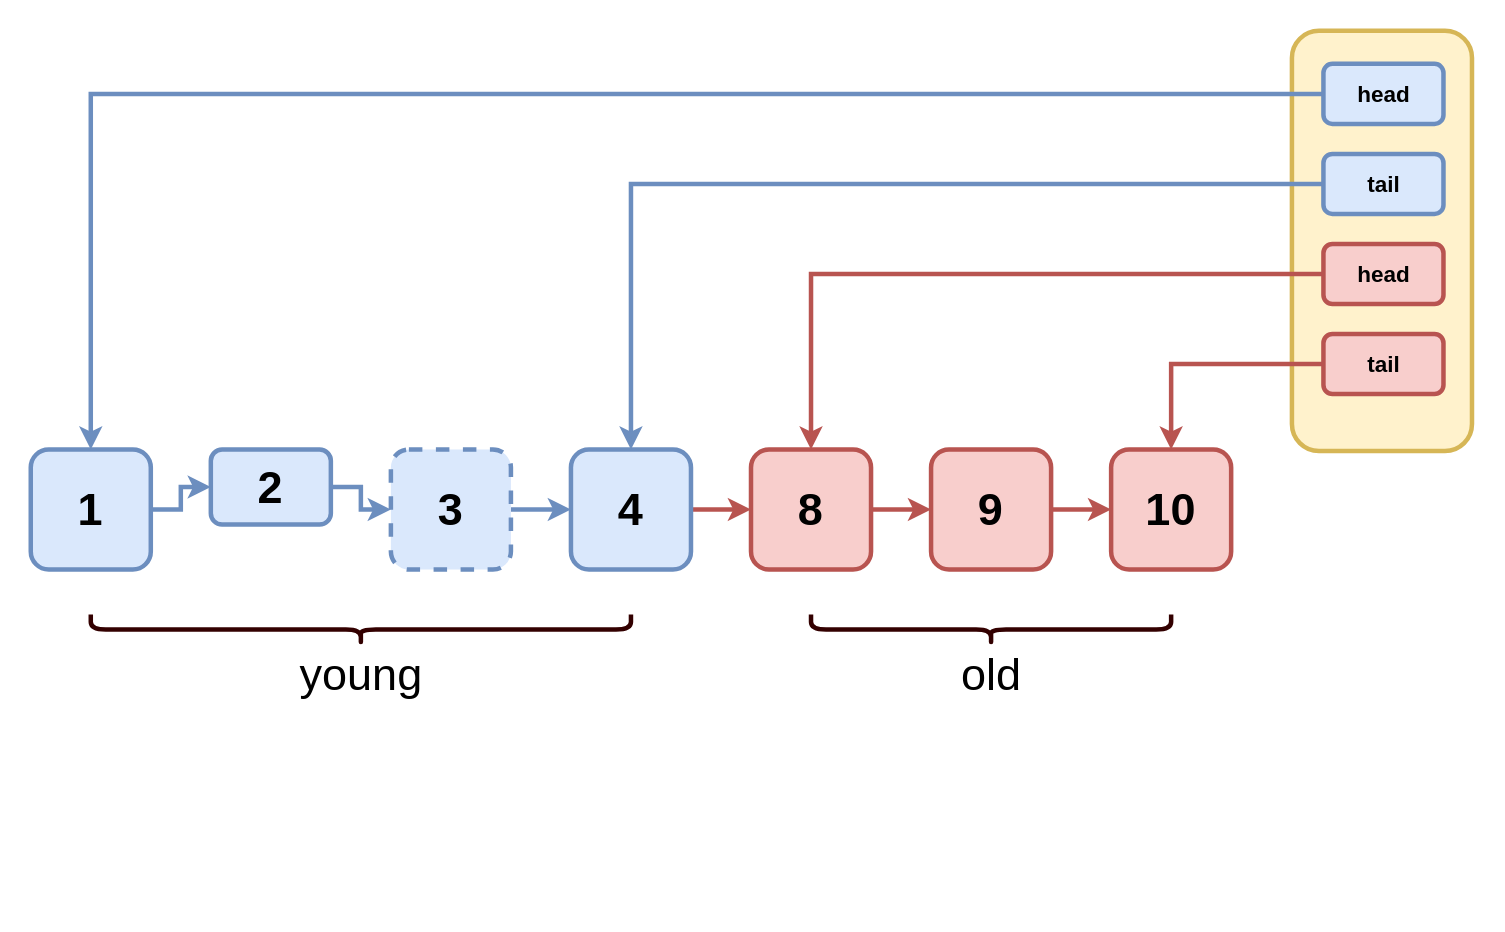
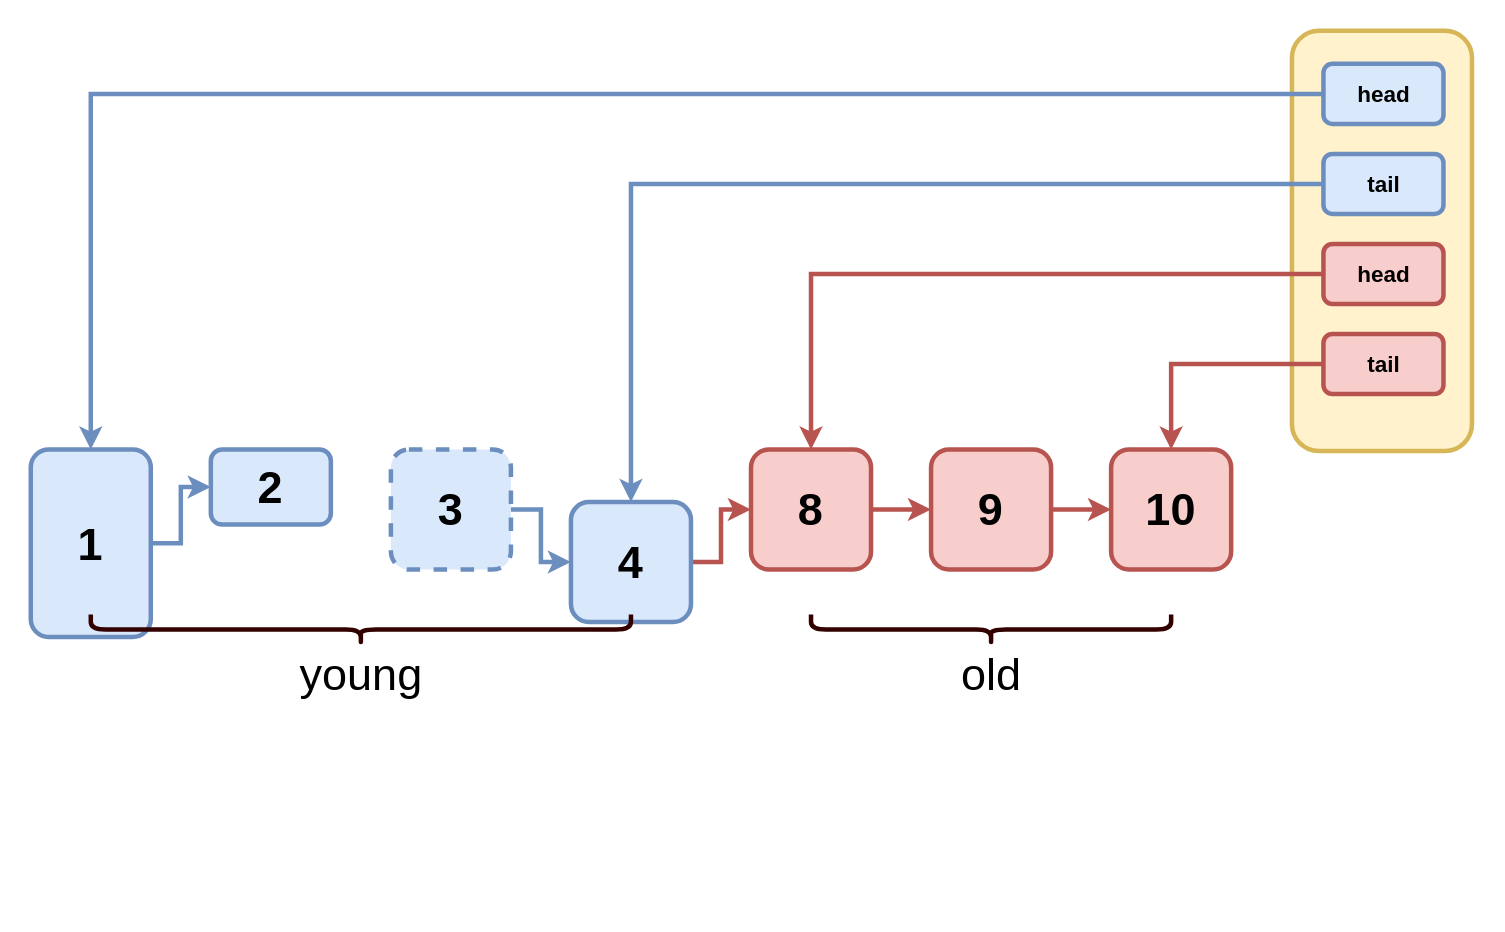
  <mxCell id="0" />
  <mxCell id="1" parent="0" />
  <mxCell id="2" style="edgeStyle=orthogonalEdgeStyle;rounded=0;orthogonalLoop=1;jettySize=auto;html=1;exitX=1;exitY=0.5;exitDx=0;exitDy=0;entryX=0;entryY=0.5;entryDx=0;entryDy=0;strokeWidth=3;sketch=0;fillColor=#dae8fc;strokeColor=#6c8ebf;fontStyle=1;fontSize=30;" edge="1" parent="1" source="3" target="5"><mxGeometry relative="1" as="geometry" /></mxCell>
- <mxCell id="3" value="1" style="rounded=1;whiteSpace=wrap;html=1;strokeWidth=3;fillWeight=4;hachureGap=8;hachureAngle=45;fillColor=#dae8fc;sketch=0;strokeColor=#6c8ebf;fontStyle=1;fontSize=30;" vertex="1" parent="1"><mxGeometry x="20" y="299" width="80" height="80" as="geometry" /></mxCell>
- <mxCell id="4" style="edgeStyle=orthogonalEdgeStyle;rounded=0;orthogonalLoop=1;jettySize=auto;html=1;exitX=1;exitY=0.5;exitDx=0;exitDy=0;strokeWidth=3;sketch=0;fillColor=#dae8fc;strokeColor=#6c8ebf;fontStyle=1;fontSize=30;" edge="1" parent="1" source="5" target="7"><mxGeometry relative="1" as="geometry" /></mxCell>
+ <mxCell id="3" value="1" style="rounded=1;whiteSpace=wrap;html=1;strokeWidth=3;fillWeight=4;hachureGap=8;hachureAngle=45;fillColor=#dae8fc;sketch=0;strokeColor=#6c8ebf;fontStyle=1;fontSize=30;" vertex="1" parent="1"><mxGeometry x="20" y="299" width="80" height="125" as="geometry" /></mxCell>
  <mxCell id="5" value="2" style="rounded=1;whiteSpace=wrap;html=1;strokeWidth=3;fillWeight=4;hachureGap=8;hachureAngle=45;fillColor=#dae8fc;sketch=0;strokeColor=#6c8ebf;fontStyle=1;fontSize=30;" vertex="1" parent="1"><mxGeometry x="140" y="299" width="80" height="50" as="geometry" /></mxCell>
  <mxCell id="6" style="edgeStyle=orthogonalEdgeStyle;rounded=0;orthogonalLoop=1;jettySize=auto;html=1;exitX=1;exitY=0.5;exitDx=0;exitDy=0;strokeWidth=3;sketch=0;fillColor=#dae8fc;strokeColor=#6c8ebf;fontStyle=1;fontSize=30;" edge="1" parent="1" source="7" target="9"><mxGeometry relative="1" as="geometry" /></mxCell>
  <mxCell id="7" value="3" style="rounded=1;whiteSpace=wrap;html=1;strokeWidth=3;fillWeight=4;hachureGap=8;hachureAngle=45;fillColor=#dae8fc;sketch=0;strokeColor=#6c8ebf;fontStyle=1;fontSize=30;dashed=1;" vertex="1" parent="1"><mxGeometry x="260" y="299" width="80" height="80" as="geometry" /></mxCell>
  <mxCell id="8" style="edgeStyle=orthogonalEdgeStyle;rounded=0;orthogonalLoop=1;jettySize=auto;html=1;exitX=1;exitY=0.5;exitDx=0;exitDy=0;entryX=0;entryY=0.5;entryDx=0;entryDy=0;strokeWidth=3;sketch=0;fillColor=#f8cecc;strokeColor=#b85450;fontStyle=1;fontSize=30;" edge="1" parent="1" source="9" target="11"><mxGeometry relative="1" as="geometry" /></mxCell>
- <mxCell id="9" value="4" style="rounded=1;whiteSpace=wrap;html=1;strokeWidth=3;fillWeight=4;hachureGap=8;hachureAngle=45;fillColor=#dae8fc;sketch=0;strokeColor=#6c8ebf;fontStyle=1;fontSize=30;" vertex="1" parent="1"><mxGeometry x="380" y="299" width="80" height="80" as="geometry" /></mxCell>
+ <mxCell id="9" value="4" style="rounded=1;whiteSpace=wrap;html=1;strokeWidth=3;fillWeight=4;hachureGap=8;hachureAngle=45;fillColor=#dae8fc;sketch=0;strokeColor=#6c8ebf;fontStyle=1;fontSize=30;" vertex="1" parent="1"><mxGeometry x="380" y="334" width="80" height="80" as="geometry" /></mxCell>
  <mxCell id="10" style="edgeStyle=orthogonalEdgeStyle;rounded=0;orthogonalLoop=1;jettySize=auto;html=1;exitX=1;exitY=0.5;exitDx=0;exitDy=0;strokeWidth=3;sketch=0;fillColor=#f8cecc;strokeColor=#b85450;fontStyle=1;fontSize=30;" edge="1" parent="1" source="11" target="13"><mxGeometry relative="1" as="geometry" /></mxCell>
  <mxCell id="11" value="8" style="rounded=1;whiteSpace=wrap;html=1;strokeWidth=3;fillWeight=4;hachureGap=8;hachureAngle=45;fillColor=#f8cecc;sketch=0;strokeColor=#b85450;fontStyle=1;fontSize=30;" vertex="1" parent="1"><mxGeometry x="500" y="299" width="80" height="80" as="geometry" /></mxCell>
  <mxCell id="12" value="" style="edgeStyle=orthogonalEdgeStyle;rounded=0;orthogonalLoop=1;jettySize=auto;html=1;strokeWidth=3;sketch=0;fillColor=#f8cecc;strokeColor=#b85450;fontStyle=1;fontSize=30;" edge="1" parent="1" source="13" target="14"><mxGeometry relative="1" as="geometry" /></mxCell>
  <mxCell id="13" value="9" style="rounded=1;whiteSpace=wrap;html=1;strokeWidth=3;fillWeight=4;hachureGap=8;hachureAngle=45;fillColor=#f8cecc;sketch=0;strokeColor=#b85450;fontStyle=1;fontSize=30;" vertex="1" parent="1"><mxGeometry x="620" y="299" width="80" height="80" as="geometry" /></mxCell>
  <mxCell id="14" value="10" style="rounded=1;whiteSpace=wrap;html=1;strokeWidth=3;fillWeight=4;hachureGap=8;hachureAngle=45;fillColor=#f8cecc;sketch=0;strokeColor=#b85450;fontStyle=1;fontSize=30;" vertex="1" parent="1"><mxGeometry x="740" y="299" width="80" height="80" as="geometry" /></mxCell>
  <mxCell id="15" value="" style="rounded=1;whiteSpace=wrap;html=1;strokeWidth=3;fillWeight=4;hachureGap=8;hachureAngle=45;fillColor=#fff2cc;sketch=0;strokeColor=#d6b656;fontStyle=1;fontSize=15;" vertex="1" parent="1"><mxGeometry x="860.5" y="20" width="120" height="280" as="geometry" /></mxCell>
  <mxCell id="16" style="edgeStyle=orthogonalEdgeStyle;rounded=0;orthogonalLoop=1;jettySize=auto;html=1;strokeWidth=3;sketch=0;fillColor=#dae8fc;strokeColor=#6c8ebf;fontStyle=1;fontSize=15;" edge="1" parent="1" source="17" target="3"><mxGeometry relative="1" as="geometry" /></mxCell>
  <mxCell id="17" value="head" style="rounded=1;whiteSpace=wrap;html=1;strokeWidth=3;fillWeight=4;hachureGap=8;hachureAngle=45;fillColor=#dae8fc;sketch=0;strokeColor=#6c8ebf;fontStyle=1;fontSize=15;" vertex="1" parent="1"><mxGeometry x="881.5" y="42" width="80" height="40" as="geometry" /></mxCell>
  <mxCell id="18" style="edgeStyle=orthogonalEdgeStyle;rounded=0;orthogonalLoop=1;jettySize=auto;html=1;entryX=0.5;entryY=0;entryDx=0;entryDy=0;strokeWidth=3;sketch=0;fillColor=#dae8fc;strokeColor=#6c8ebf;fontStyle=1;fontSize=15;" edge="1" parent="1" source="19" target="9"><mxGeometry relative="1" as="geometry" /></mxCell>
  <mxCell id="19" value="tail" style="rounded=1;whiteSpace=wrap;html=1;strokeWidth=3;fillWeight=4;hachureGap=8;hachureAngle=45;fillColor=#dae8fc;sketch=0;strokeColor=#6c8ebf;fontStyle=1;fontSize=15;" vertex="1" parent="1"><mxGeometry x="881.5" y="102" width="80" height="40" as="geometry" /></mxCell>
  <mxCell id="20" style="edgeStyle=orthogonalEdgeStyle;rounded=0;orthogonalLoop=1;jettySize=auto;html=1;entryX=0.5;entryY=0;entryDx=0;entryDy=0;strokeWidth=3;sketch=0;fillColor=#f8cecc;strokeColor=#b85450;fontStyle=1;fontSize=15;" edge="1" parent="1" source="21" target="14"><mxGeometry relative="1" as="geometry" /></mxCell>
  <mxCell id="21" value="tail" style="rounded=1;whiteSpace=wrap;html=1;strokeWidth=3;fillWeight=4;hachureGap=8;hachureAngle=45;fillColor=#f8cecc;sketch=0;strokeColor=#b85450;fontStyle=1;fontSize=15;" vertex="1" parent="1"><mxGeometry x="881.5" y="222" width="80" height="40" as="geometry" /></mxCell>
  <mxCell id="22" style="edgeStyle=orthogonalEdgeStyle;rounded=0;orthogonalLoop=1;jettySize=auto;html=1;entryX=0.5;entryY=0;entryDx=0;entryDy=0;strokeWidth=3;sketch=0;fillColor=#f8cecc;strokeColor=#b85450;fontStyle=1;fontSize=15;" edge="1" parent="1" source="23" target="11"><mxGeometry relative="1" as="geometry" /></mxCell>
  <mxCell id="23" value="head" style="rounded=1;whiteSpace=wrap;html=1;strokeWidth=3;fillWeight=4;hachureGap=8;hachureAngle=45;fillColor=#f8cecc;sketch=0;strokeColor=#b85450;fontStyle=1;fontSize=15;" vertex="1" parent="1"><mxGeometry x="881.5" y="162" width="80" height="40" as="geometry" /></mxCell>
  <mxCell id="24" value="" style="shape=curlyBracket;whiteSpace=wrap;html=1;rounded=1;sketch=0;strokeColor=#330000;strokeWidth=3;fontSize=30;rotation=-90;" vertex="1" parent="1"><mxGeometry x="230" y="239" width="20" height="360" as="geometry" /></mxCell>
  <mxCell id="25" value="" style="shape=curlyBracket;whiteSpace=wrap;html=1;rounded=1;sketch=0;strokeColor=#330000;strokeWidth=3;fontSize=30;rotation=-90;" vertex="1" parent="1"><mxGeometry x="650" y="299" width="20" height="240" as="geometry" /></mxCell>
  <mxCell id="26" value="young" style="text;html=1;align=center;verticalAlign=middle;resizable=0;points=[];autosize=1;strokeColor=none;fillColor=none;fontSize=30;" vertex="1" parent="1"><mxGeometry x="185" y="424" width="110" height="50" as="geometry" /></mxCell>
  <mxCell id="27" value="old" style="text;html=1;align=center;verticalAlign=middle;resizable=0;points=[];autosize=1;strokeColor=none;fillColor=none;fontSize=30;" vertex="1" parent="1"><mxGeometry x="630" y="424" width="60" height="50" as="geometry" /></mxCell>
